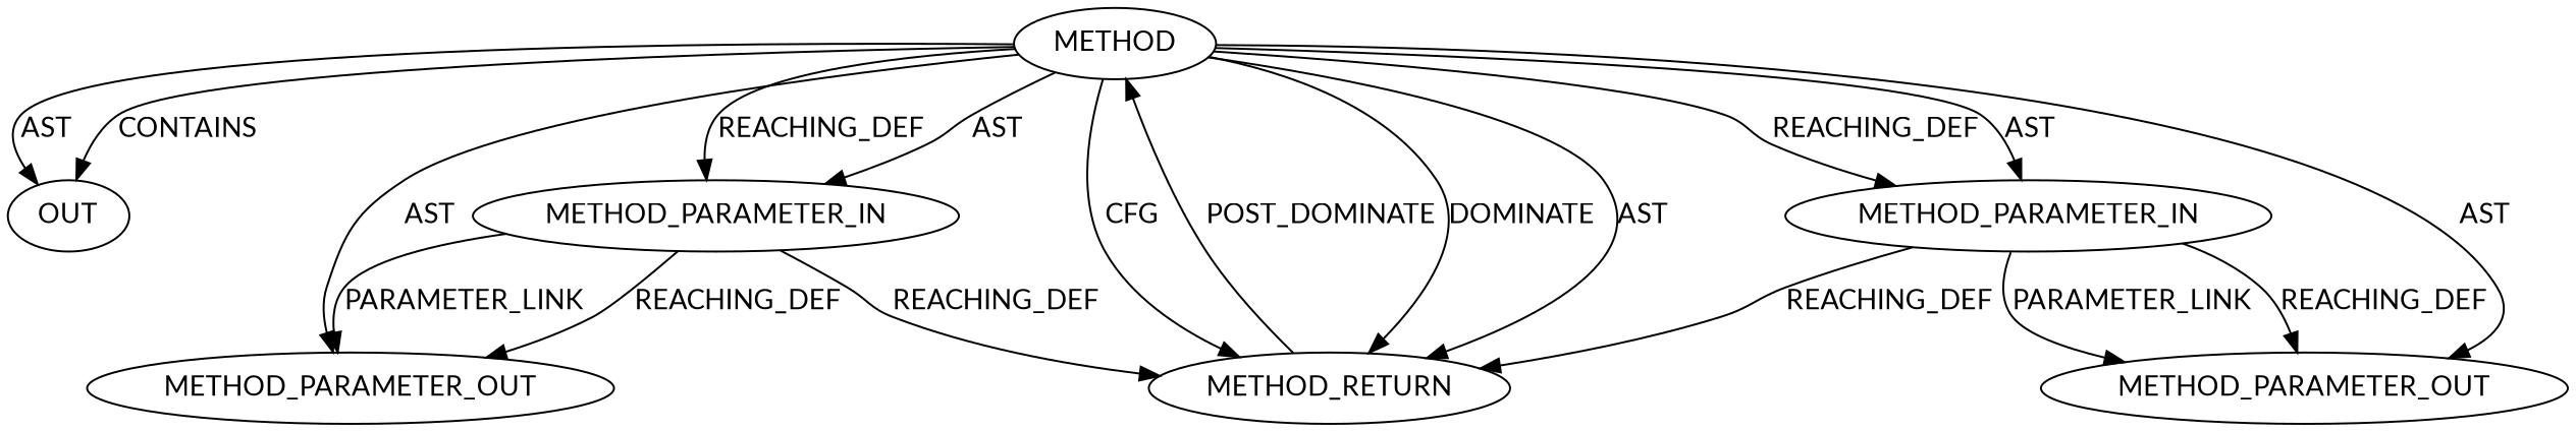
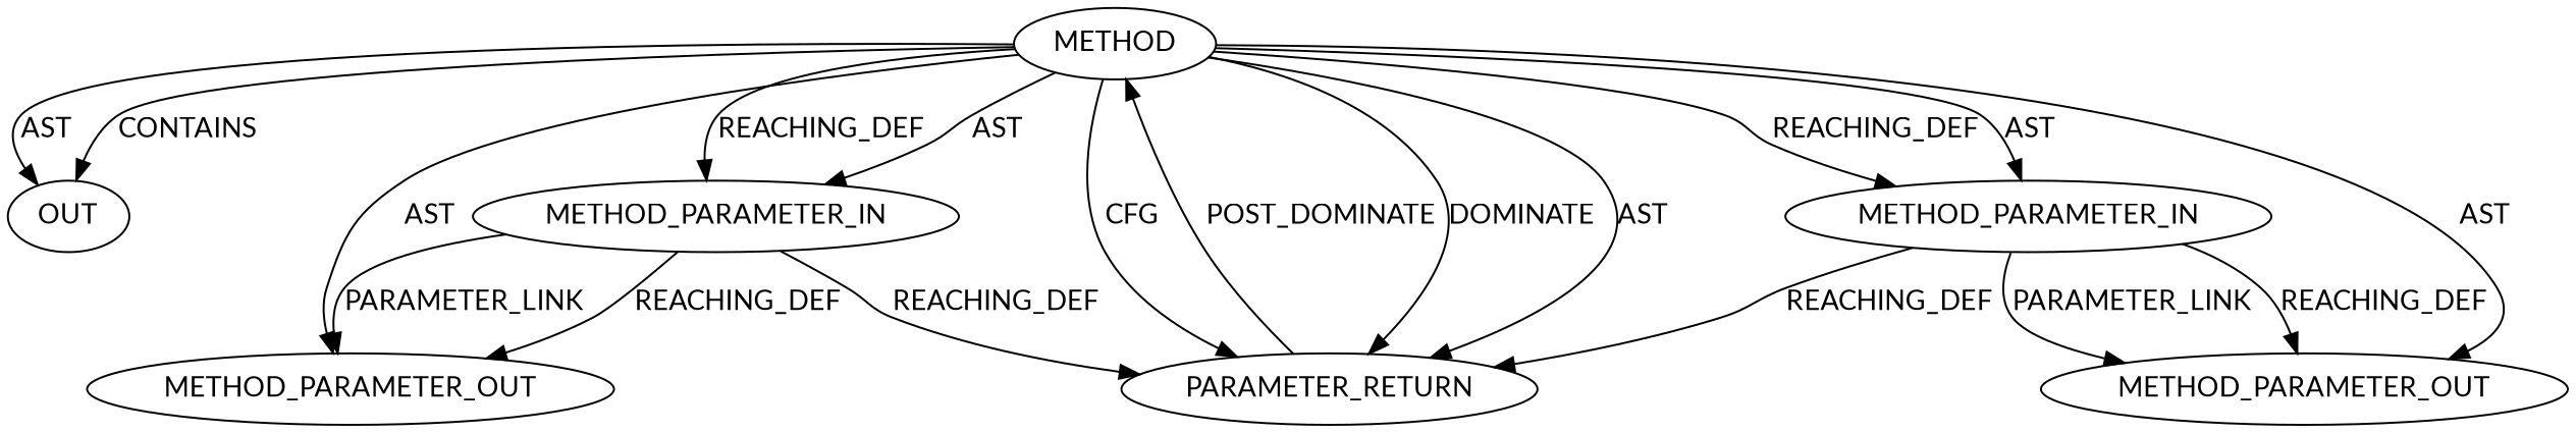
  digraph {
    fontname=Lato
    node [CODE="<empty>" ORDER=1 TYPE_FULL_NAME=ANY fontname=Lato EVALUATION_STRATEGY=BY_VALUE IS_VARIADIC=false]
    edge [fontname=Lato]
    n1 [ARGUMENT_INDEX=1 label=OUT EVALUATION_STRATEGY="" IS_VARIADIC=""]
    n2 [CODE=p2 INDEX=2 NAME=p2 ORDER=2 label=METHOD_PARAMETER_IN]
-   n3 [CODE=RET ORDER=2 label=METHOD_RETURN IS_VARIADIC=""]
+   n3 [CODE=RET ORDER=2 label=PARAMETER_RETURN IS_VARIADIC=""]
    n4 [CODE=p2 INDEX=2 NAME=p2 ORDER=2 label=METHOD_PARAMETER_OUT]
    n5 [AST_PARENT_FULL_NAME="<global>" AST_PARENT_TYPE=NAMESPACE_BLOCK FILENAME="<empty>" FULL_NAME=ceph_encode_8 IS_EXTERNAL=true NAME=ceph_encode_8 ORDER=0 label=METHOD TYPE_FULL_NAME="" EVALUATION_STRATEGY="" IS_VARIADIC=""]
    n6 [CODE=p1 INDEX=1 NAME=p1 label=METHOD_PARAMETER_IN]
    n7 [CODE=p1 INDEX=1 NAME=p1 label=METHOD_PARAMETER_OUT]
    n2 -> n3 [VARIABLE=p2 label=REACHING_DEF]
    n2 -> n4 [VARIABLE=p2 label=REACHING_DEF]
    n2 -> n4 [label=PARAMETER_LINK]
    n3 -> n5 [label=POST_DOMINATE]
    n5 -> n1 [label=AST]
    n5 -> n1 [label=CONTAINS]
    n5 -> n2 [label=REACHING_DEF]
    n5 -> n2 [label=AST]
    n5 -> n3 [label=DOMINATE]
    n5 -> n3 [label=AST]
    n5 -> n3 [label=CFG]
    n5 -> n4 [label=AST]
    n5 -> n6 [label=REACHING_DEF]
    n5 -> n6 [label=AST]
    n5 -> n7 [label=AST]
    n6 -> n3 [VARIABLE=p1 label=REACHING_DEF]
    n6 -> n7 [VARIABLE=p1 label=REACHING_DEF]
    n6 -> n7 [label=PARAMETER_LINK]
  }
